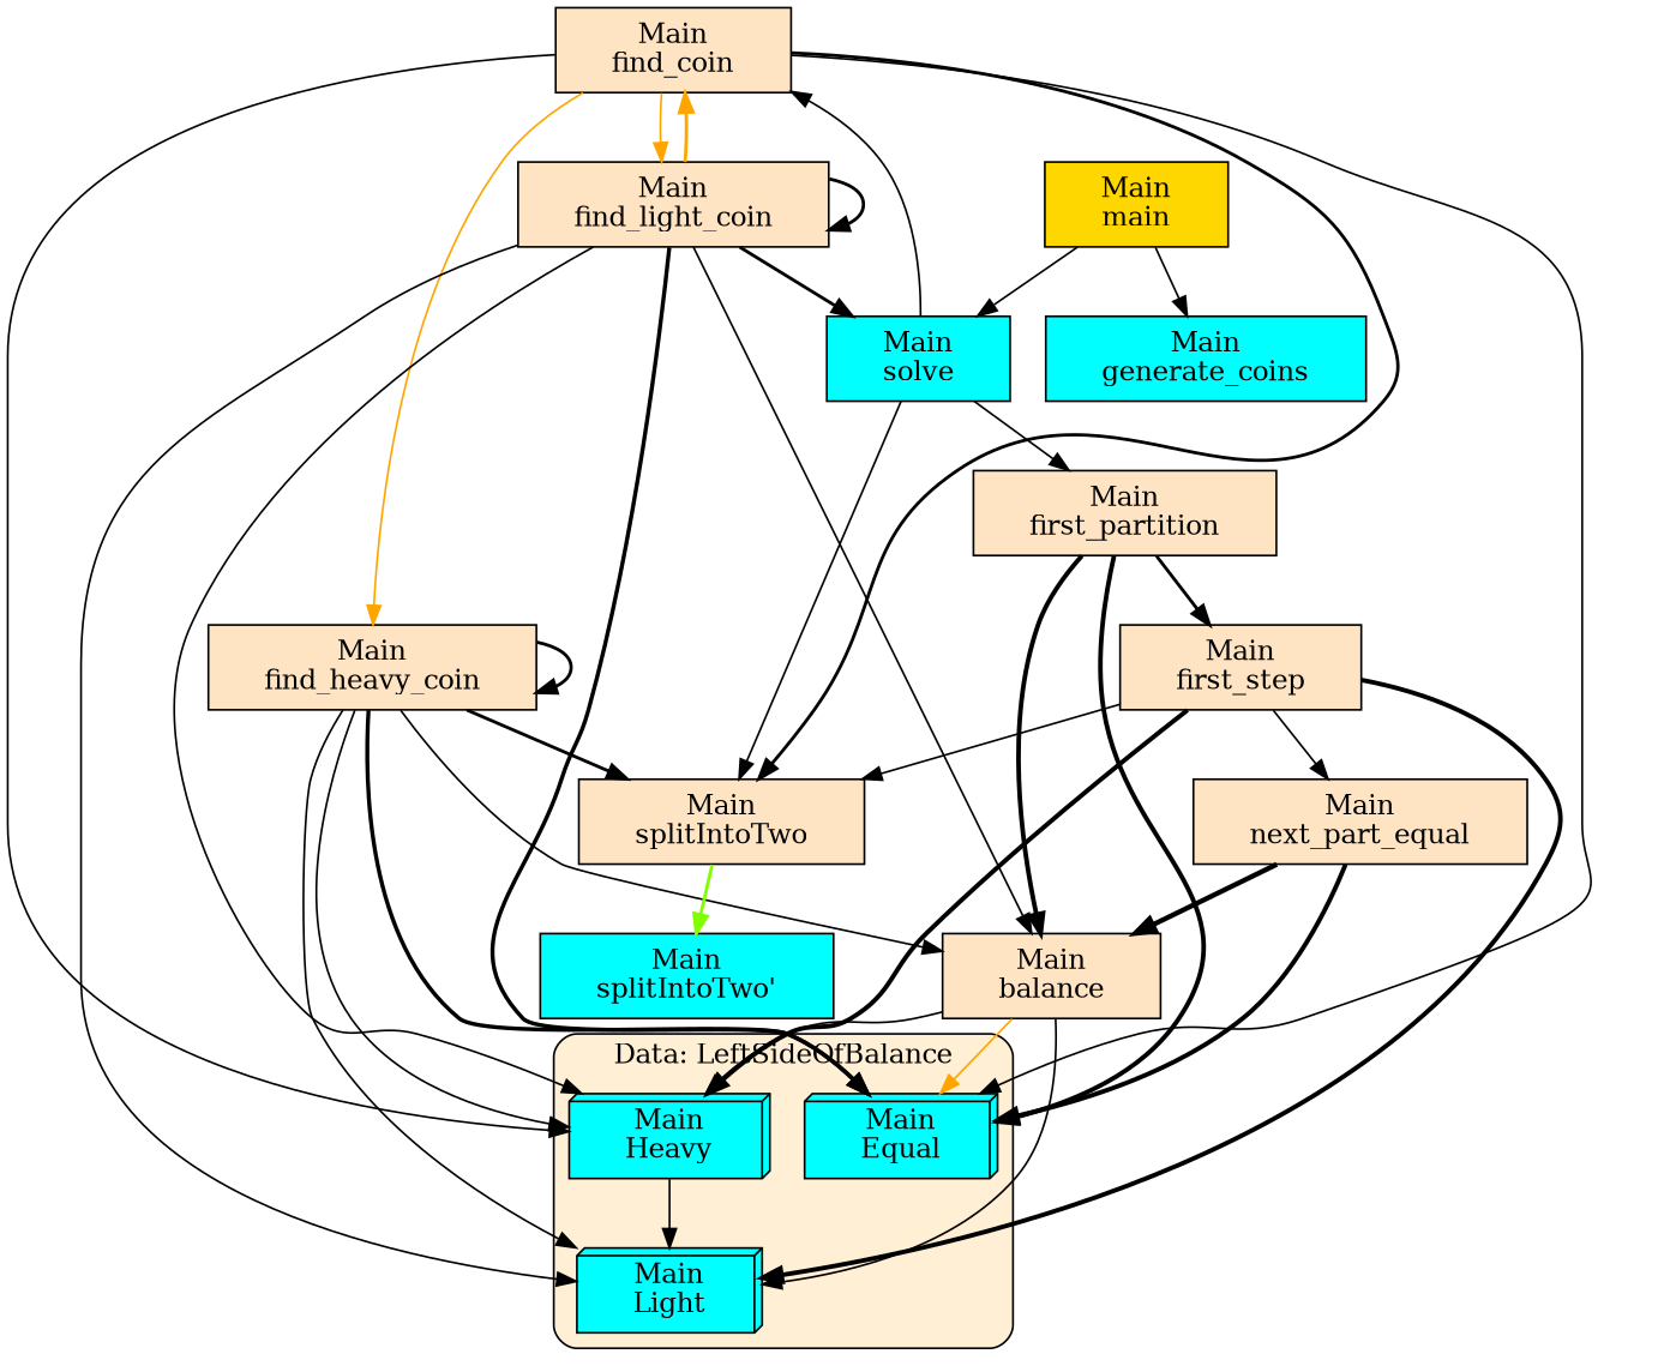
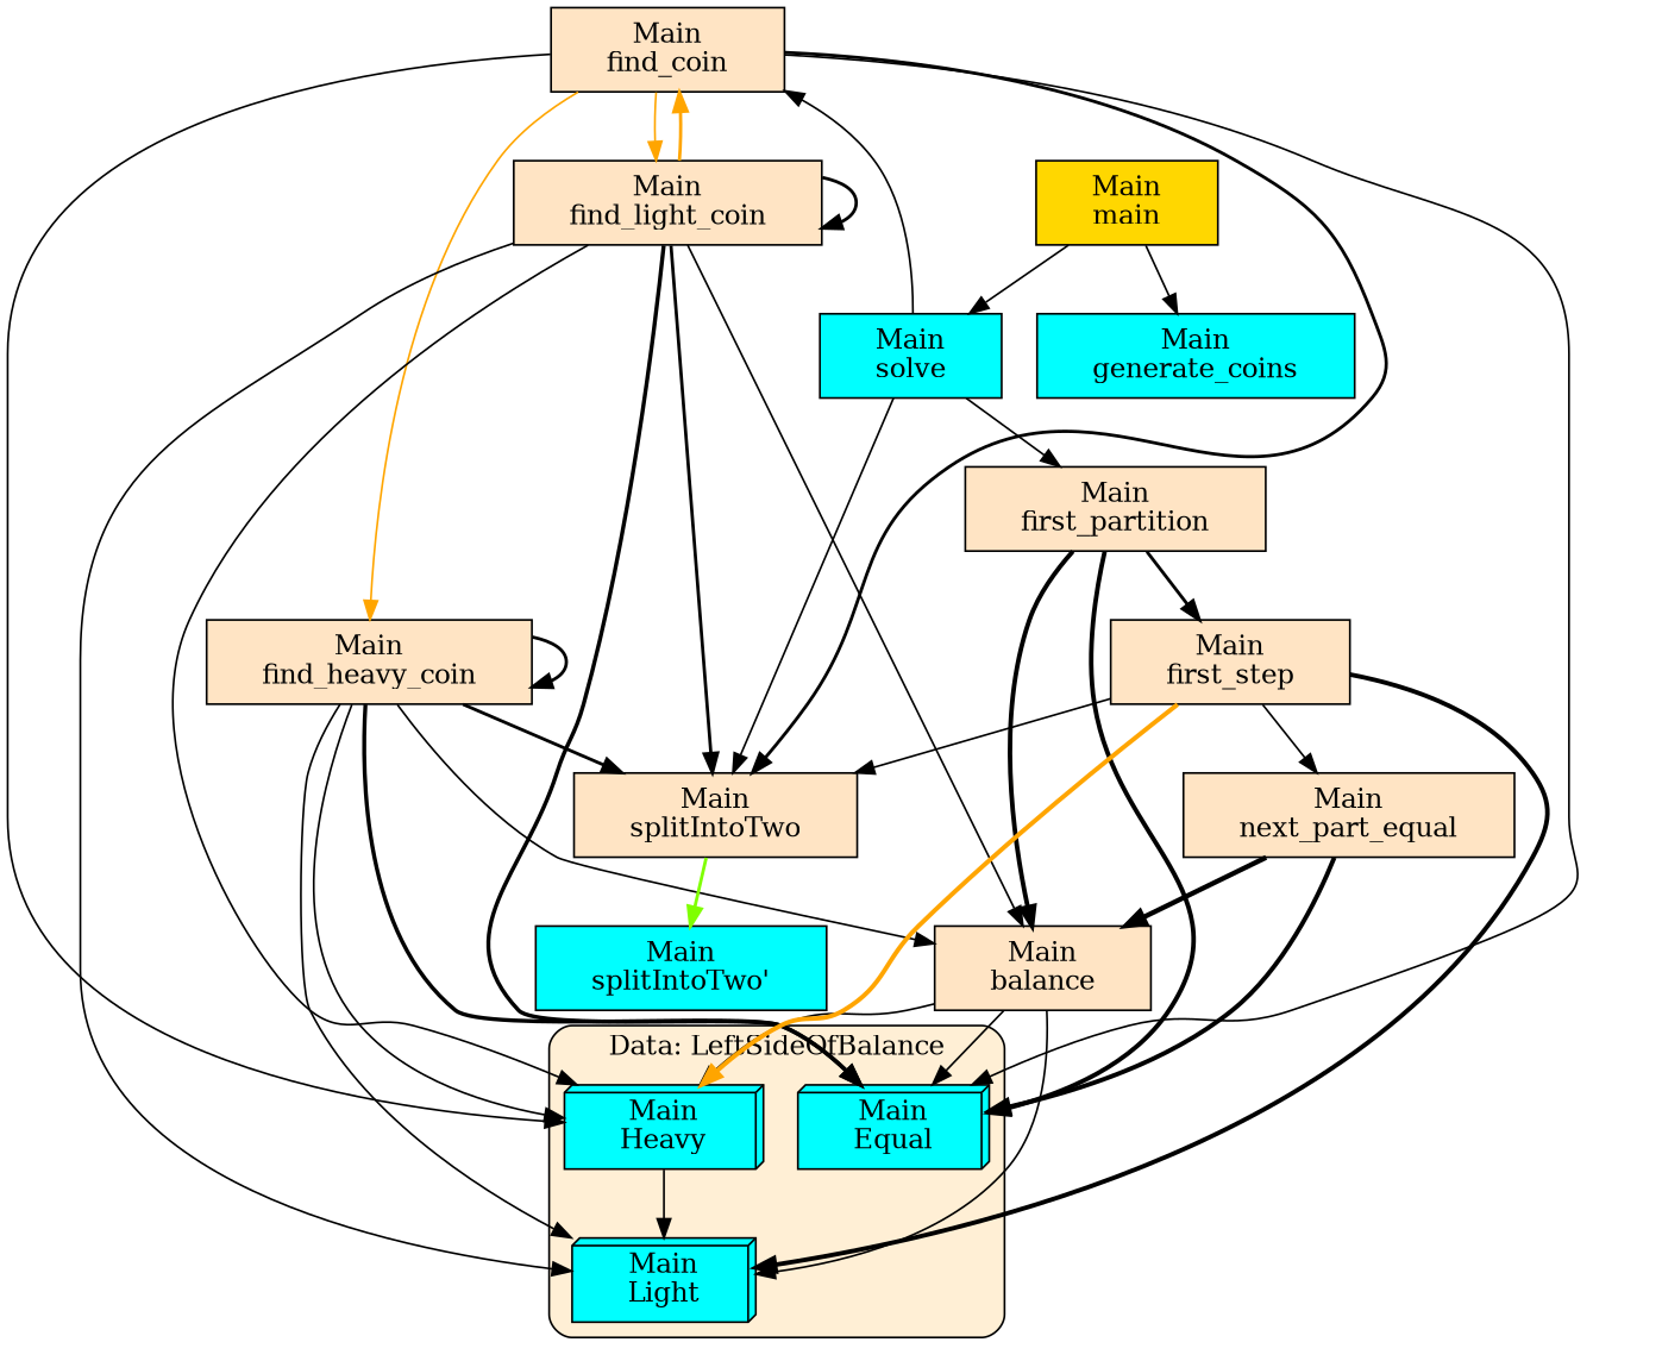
  digraph {
    node [fillcolor=bisque margin="0.4,0.1" shape=box style="filled,solid"]
    edge [color=black penwidth=1]
    n1 [fillcolor=cyan label="Main\nEqual" shape=box3d]
    n2 [fillcolor=cyan label="Main\nHeavy" shape=box3d]
    n3 [fillcolor=cyan label="Main\nLight" shape=box3d]
    n4 [label="Main\nbalance"]
    n5 [label="Main\nfind_coin"]
    n6 [label="Main\nfind_heavy_coin"]
    n7 [label="Main\nfind_light_coin"]
    n8 [label="Main\nsplitIntoTwo"]
    n9 [fillcolor=cyan label="Main\nsplitIntoTwo'"]
    n10 [label="Main\nfirst_partition"]
    n11 [label="Main\nfirst_step"]
    n12 [label="Main\nnext_part_equal"]
    n13 [fillcolor=cyan label="Main\ngenerate_coins"]
    n14 [fillcolor=gold label="Main\nmain"]
    n15 [fillcolor=cyan label="Main\nsolve"]
    subgraph cluster_1 {
      fillcolor=papayawhip
      label="Data: LeftSideOfBalance"
      style="filled,rounded"
      n1
      n2
      n3
    }
    n2 -> n3
-   n4 -> n1 [color=orange]
+   n4 -> n1
    n4 -> n2
    n4 -> n3
    n5 -> n1
    n5 -> n2
    n5 -> n6 [color=orange]
    n5 -> n7 [color=orange]
    n5 -> n8 [penwidth=1.6931471805599454]
    n6 -> n1 [penwidth=2.09861228866811]
    n6 -> n2
    n6 -> n3
    n6 -> n4
    n6 -> n6 [penwidth=1.6931471805599454]
    n6 -> n8 [penwidth=1.6931471805599454]
    n7 -> n1 [penwidth=2.09861228866811]
    n7 -> n2
    n7 -> n3
    n7 -> n4
    n7 -> n5 [color=orange penwidth=1.6931471805599454]
    n7 -> n7 [penwidth=1.6931471805599454]
-   n7 -> n15 [penwidth=1.6931471805599454]
+   n7 -> n8 [penwidth=1.6931471805599454]
    n8 -> n9 [color=chartreuse penwidth=1.6931471805599454]
    n10 -> n1 [penwidth=2.386294361119891]
    n10 -> n4 [penwidth=2.386294361119891]
    n10 -> n11 [penwidth=1.6931471805599454]
-   n11 -> n2 [penwidth=2.386294361119891]
+   n11 -> n2 [color=orange penwidth=2.386294361119891]
    n11 -> n3 [penwidth=2.386294361119891]
    n11 -> n8
    n11 -> n12
    n12 -> n1 [penwidth=2.386294361119891]
    n12 -> n4 [penwidth=2.6094379124341005]
    n14 -> n13
    n14 -> n15
    n15 -> n5
    n15 -> n8
    n15 -> n10
  }
